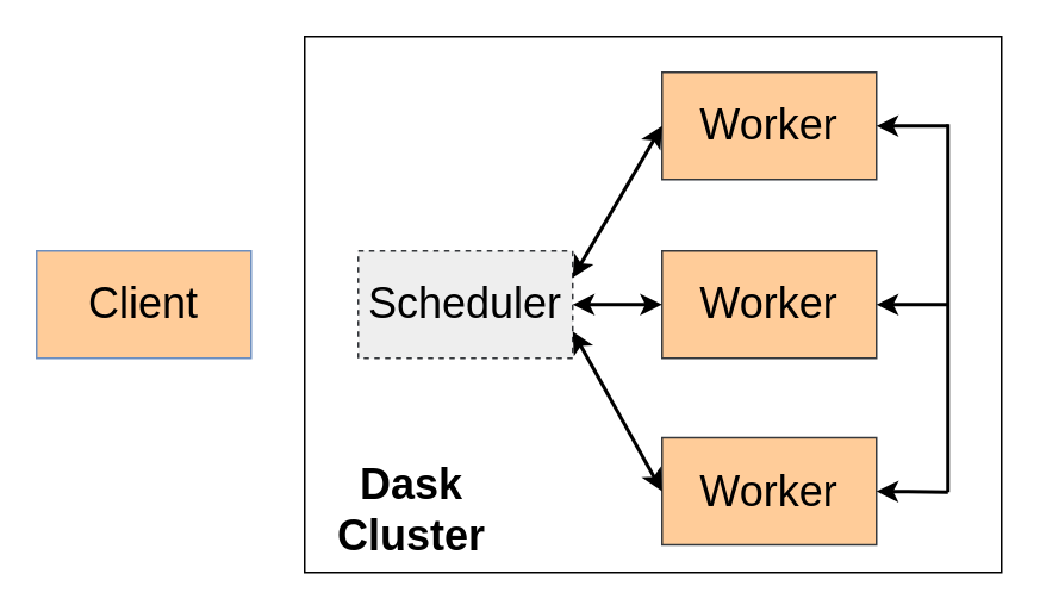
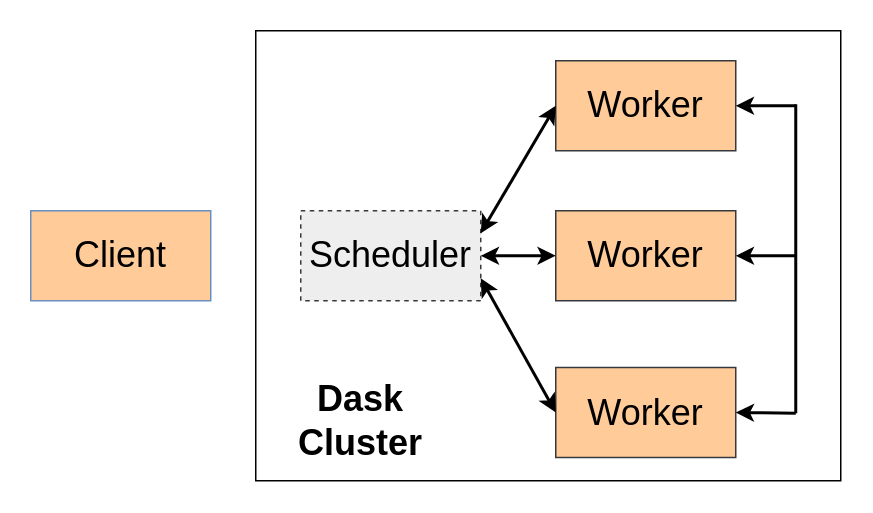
  <mxCell id="0" />
  <mxCell id="1" parent="0" />
  <mxCell id="2" value="" style="rounded=0;whiteSpace=wrap;html=1;fontFamily=Helvetica;fontSize=24;fillColor=none;" vertex="1" parent="1"><mxGeometry x="170" y="20" width="390" height="300" as="geometry" /></mxCell>
  <mxCell id="3" value="&lt;font style=&quot;font-size: 24px;&quot;&gt;Client&lt;/font&gt;" style="rounded=0;whiteSpace=wrap;html=1;fillColor=#ffcc99;strokeColor=#6c8ebf;" vertex="1" parent="1"><mxGeometry x="20" y="140" width="120" height="60" as="geometry" /></mxCell>
  <mxCell id="4" value="Scheduler" style="rounded=0;whiteSpace=wrap;html=1;fontSize=24;fillColor=#eeeeee;strokeColor=#36393d;dashed=1;" vertex="1" parent="1"><mxGeometry x="200" y="140" width="120" height="60" as="geometry" /></mxCell>
  <mxCell id="5" value="Worker" style="rounded=0;whiteSpace=wrap;html=1;fontSize=24;fillColor=#ffcc99;strokeColor=#36393d;" vertex="1" parent="1"><mxGeometry x="370" y="40" width="120" height="60" as="geometry" /></mxCell>
  <mxCell id="6" value="Worker" style="rounded=0;whiteSpace=wrap;html=1;fontSize=24;fillColor=#ffcc99;strokeColor=#36393d;" vertex="1" parent="1"><mxGeometry x="370" y="140" width="120" height="60" as="geometry" /></mxCell>
  <mxCell id="7" value="Worker" style="rounded=0;whiteSpace=wrap;html=1;fontSize=24;fillColor=#ffcc99;strokeColor=#36393d;" vertex="1" parent="1"><mxGeometry x="370" y="244.5" width="120" height="60" as="geometry" /></mxCell>
- <mxCell id="8" value="&lt;b&gt;Dask Cluster&lt;/b&gt;" style="text;html=1;strokeColor=none;fillColor=none;align=center;verticalAlign=middle;whiteSpace=wrap;rounded=0;fontFamily=Helvetica;fontSize=24;" vertex="1" parent="1"><mxGeometry x="180" y="260" width="100" height="50" as="geometry" /></mxCell>
+ <mxCell id="8" value="&lt;b&gt;Dask Cluster&lt;/b&gt;" style="text;html=1;strokeColor=none;fillColor=none;align=center;verticalAlign=middle;whiteSpace=wrap;rounded=0;fontFamily=Helvetica;fontSize=24;" vertex="1" parent="1"><mxGeometry x="190" y="255" width="100" height="50" as="geometry" /></mxCell>
  <mxCell id="9" value="" style="endArrow=classic;startArrow=classic;html=1;rounded=0;fontFamily=Helvetica;fontSize=24;exitX=1;exitY=0.25;exitDx=0;exitDy=0;entryX=0;entryY=0.5;entryDx=0;entryDy=0;strokeWidth=2;" edge="1" parent="1" source="4" target="5"><mxGeometry width="50" height="50" relative="1" as="geometry"><mxPoint x="690" y="-160" as="sourcePoint" /><mxPoint x="740" y="-210" as="targetPoint" /></mxGeometry></mxCell>
  <mxCell id="10" value="" style="endArrow=classic;startArrow=classic;html=1;rounded=0;fontFamily=Helvetica;fontSize=24;exitX=1;exitY=0.5;exitDx=0;exitDy=0;entryX=0;entryY=0.5;entryDx=0;entryDy=0;strokeWidth=2;" edge="1" parent="1" source="4" target="6"><mxGeometry width="50" height="50" relative="1" as="geometry"><mxPoint x="330" y="165" as="sourcePoint" /><mxPoint x="380" y="80" as="targetPoint" /></mxGeometry></mxCell>
  <mxCell id="11" value="" style="endArrow=classic;startArrow=classic;html=1;rounded=0;fontFamily=Helvetica;fontSize=24;exitX=1;exitY=0.75;exitDx=0;exitDy=0;entryX=0;entryY=0.5;entryDx=0;entryDy=0;strokeWidth=2;" edge="1" parent="1" source="4" target="7"><mxGeometry width="50" height="50" relative="1" as="geometry"><mxPoint x="310" y="-120" as="sourcePoint" /><mxPoint x="360" y="-170" as="targetPoint" /></mxGeometry></mxCell>
  <mxCell id="12" value="" style="endArrow=none;html=1;rounded=0;strokeWidth=2;fontFamily=Helvetica;fontSize=18;" edge="1" parent="1"><mxGeometry width="50" height="50" relative="1" as="geometry"><mxPoint x="530" y="275" as="sourcePoint" /><mxPoint x="530" y="69" as="targetPoint" /></mxGeometry></mxCell>
  <mxCell id="13" value="" style="endArrow=classic;html=1;rounded=0;strokeWidth=2;fontFamily=Helvetica;fontSize=18;entryX=1;entryY=0.5;entryDx=0;entryDy=0;" edge="1" parent="1" target="5"><mxGeometry width="50" height="50" relative="1" as="geometry"><mxPoint x="530" y="70" as="sourcePoint" /><mxPoint x="740" y="90" as="targetPoint" /></mxGeometry></mxCell>
  <mxCell id="14" value="" style="endArrow=classic;html=1;rounded=0;strokeWidth=2;fontFamily=Helvetica;fontSize=18;entryX=1;entryY=0.5;entryDx=0;entryDy=0;" edge="1" parent="1" target="6"><mxGeometry width="50" height="50" relative="1" as="geometry"><mxPoint x="530" y="170" as="sourcePoint" /><mxPoint x="750" y="150" as="targetPoint" /></mxGeometry></mxCell>
  <mxCell id="15" value="" style="endArrow=classic;html=1;rounded=0;strokeWidth=2;fontFamily=Helvetica;fontSize=18;entryX=1;entryY=0.5;entryDx=0;entryDy=0;" edge="1" parent="1" target="7"><mxGeometry width="50" height="50" relative="1" as="geometry"><mxPoint x="530" y="275" as="sourcePoint" /><mxPoint x="710" y="190" as="targetPoint" /></mxGeometry></mxCell>
